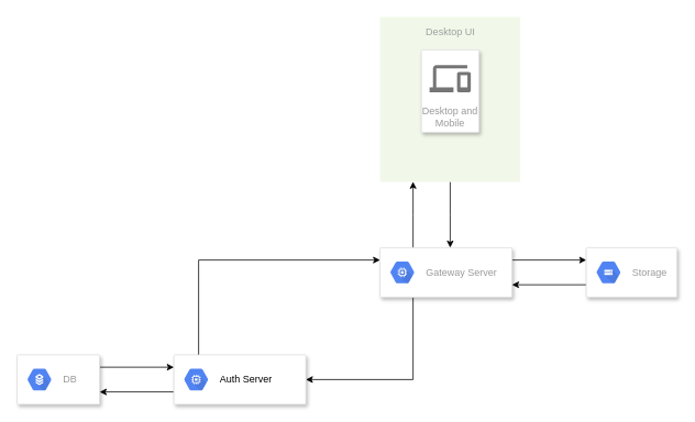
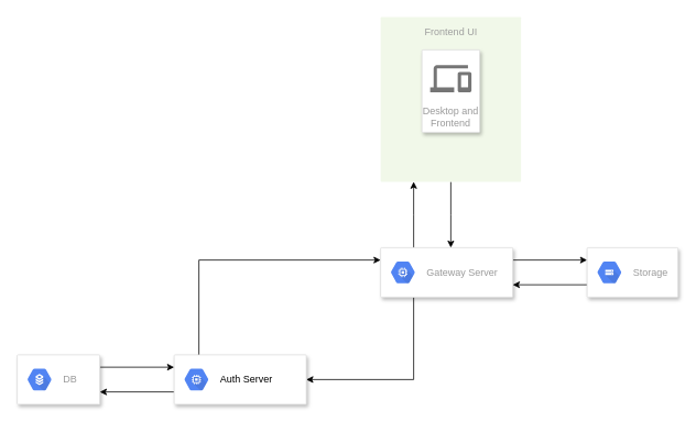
  <mxCell id="0" />
  <mxCell id="1" parent="0" />
  <mxCell id="2" style="edgeStyle=orthogonalEdgeStyle;rounded=0;orthogonalLoop=1;jettySize=auto;html=1;exitX=0.5;exitY=1;exitDx=0;exitDy=0;" edge="1" parent="1" source="3"><mxGeometry relative="1" as="geometry"><mxPoint x="545" y="300" as="targetPoint" /><Array as="points"><mxPoint x="545" y="260" /><mxPoint x="545" y="260" /></Array></mxGeometry></mxCell>
- <mxCell id="3" value="&lt;div align=&quot;center&quot;&gt;Desktop UI&lt;br&gt;&lt;/div&gt;" style="rounded=1;absoluteArcSize=1;arcSize=2;html=1;strokeColor=none;gradientColor=none;shadow=0;dashed=0;fontSize=12;fontColor=#9E9E9E;align=center;verticalAlign=top;spacing=10;spacingTop=-4;fillColor=#F1F8E9;" parent="1" vertex="1"><mxGeometry x="460" y="20" width="170" height="200" as="geometry" /></mxCell>
- <mxCell id="4" value="Desktop and Mobile" style="strokeColor=#dddddd;shadow=1;strokeWidth=1;rounded=1;absoluteArcSize=1;arcSize=2;labelPosition=center;verticalLabelPosition=middle;align=center;verticalAlign=bottom;spacingLeft=0;fontColor=#999999;fontSize=12;whiteSpace=wrap;spacingBottom=2;" vertex="1" parent="1"><mxGeometry x="510" y="60" width="70" height="100" as="geometry" /></mxCell>
+ <mxCell id="3" value="&lt;div align=&quot;center&quot;&gt;Frontend UI&lt;br&gt;&lt;/div&gt;" style="rounded=1;absoluteArcSize=1;arcSize=2;html=1;strokeColor=none;gradientColor=none;shadow=0;dashed=0;fontSize=12;fontColor=#9E9E9E;align=center;verticalAlign=top;spacing=10;spacingTop=-4;fillColor=#F1F8E9;" parent="1" vertex="1"><mxGeometry x="460" y="20" width="170" height="200" as="geometry" /></mxCell>
+ <mxCell id="4" value="Desktop and Frontend" style="strokeColor=#dddddd;shadow=1;strokeWidth=1;rounded=1;absoluteArcSize=1;arcSize=2;labelPosition=center;verticalLabelPosition=middle;align=center;verticalAlign=bottom;spacingLeft=0;fontColor=#999999;fontSize=12;whiteSpace=wrap;spacingBottom=2;" vertex="1" parent="1"><mxGeometry x="510" y="60" width="70" height="100" as="geometry" /></mxCell>
  <mxCell id="5" value="" style="dashed=0;connectable=0;html=1;fillColor=#757575;strokeColor=none;shape=mxgraph.gcp2.desktop_and_mobile;part=1;" vertex="1" parent="4"><mxGeometry x="0.5" width="50" height="33" relative="1" as="geometry"><mxPoint x="-25" y="18.5" as="offset" /></mxGeometry></mxCell>
  <mxCell id="6" style="edgeStyle=orthogonalEdgeStyle;rounded=0;orthogonalLoop=1;jettySize=auto;html=1;exitX=0.25;exitY=0;exitDx=0;exitDy=0;" edge="1" parent="1" source="9"><mxGeometry relative="1" as="geometry"><mxPoint x="500" y="220" as="targetPoint" /></mxGeometry></mxCell>
  <mxCell id="7" style="edgeStyle=orthogonalEdgeStyle;rounded=0;orthogonalLoop=1;jettySize=auto;html=1;exitX=0.25;exitY=1;exitDx=0;exitDy=0;entryX=1;entryY=0.5;entryDx=0;entryDy=0;" edge="1" parent="1" source="9" target="13"><mxGeometry relative="1" as="geometry" /></mxCell>
  <mxCell id="8" style="edgeStyle=orthogonalEdgeStyle;rounded=0;orthogonalLoop=1;jettySize=auto;html=1;exitX=1;exitY=0.25;exitDx=0;exitDy=0;entryX=0;entryY=0.25;entryDx=0;entryDy=0;" edge="1" parent="1" source="9" target="20"><mxGeometry relative="1" as="geometry" /></mxCell>
  <mxCell id="9" value="" style="strokeColor=#dddddd;shadow=1;strokeWidth=1;rounded=1;absoluteArcSize=1;arcSize=2;" vertex="1" parent="1"><mxGeometry x="460" y="300" width="160" height="60" as="geometry" /></mxCell>
  <mxCell id="10" value="Gateway Server" style="dashed=0;connectable=0;html=1;fillColor=#5184F3;strokeColor=none;shape=mxgraph.gcp2.hexIcon;prIcon=compute_engine;part=1;labelPosition=right;verticalLabelPosition=middle;align=left;verticalAlign=middle;spacingLeft=5;fontColor=#999999;fontSize=12;" vertex="1" parent="9"><mxGeometry y="0.5" width="44" height="39" relative="1" as="geometry"><mxPoint x="5" y="-19.5" as="offset" /></mxGeometry></mxCell>
  <mxCell id="11" style="edgeStyle=orthogonalEdgeStyle;rounded=0;orthogonalLoop=1;jettySize=auto;html=1;exitX=0.181;exitY=0;exitDx=0;exitDy=0;entryX=0;entryY=0.25;entryDx=0;entryDy=0;exitPerimeter=0;" edge="1" parent="1" source="13" target="9"><mxGeometry relative="1" as="geometry"><Array as="points"><mxPoint x="240" y="430" /><mxPoint x="240" y="315" /></Array></mxGeometry></mxCell>
  <mxCell id="12" style="edgeStyle=orthogonalEdgeStyle;rounded=0;orthogonalLoop=1;jettySize=auto;html=1;exitX=0;exitY=0.75;exitDx=0;exitDy=0;entryX=1;entryY=0.75;entryDx=0;entryDy=0;" edge="1" parent="1" source="13" target="16"><mxGeometry relative="1" as="geometry" /></mxCell>
  <mxCell id="13" value="" style="strokeColor=#dddddd;shadow=1;strokeWidth=1;rounded=1;absoluteArcSize=1;arcSize=2;" vertex="1" parent="1"><mxGeometry x="210" y="430" width="160" height="60" as="geometry" /></mxCell>
  <mxCell id="14" value="&lt;font color=&quot;#000000&quot;&gt;Auth Server&lt;/font&gt;&lt;br&gt;" style="dashed=0;connectable=0;html=1;fillColor=#5184F3;strokeColor=none;shape=mxgraph.gcp2.hexIcon;prIcon=compute_engine;part=1;labelPosition=right;verticalLabelPosition=middle;align=left;verticalAlign=middle;spacingLeft=5;fontColor=#999999;fontSize=12;" vertex="1" parent="13"><mxGeometry y="0.5" width="44" height="39" relative="1" as="geometry"><mxPoint x="5" y="-19.5" as="offset" /></mxGeometry></mxCell>
  <mxCell id="15" style="edgeStyle=orthogonalEdgeStyle;rounded=0;orthogonalLoop=1;jettySize=auto;html=1;exitX=1;exitY=0.25;exitDx=0;exitDy=0;entryX=0;entryY=0.25;entryDx=0;entryDy=0;" edge="1" parent="1" source="16" target="13"><mxGeometry relative="1" as="geometry" /></mxCell>
  <mxCell id="16" value="" style="strokeColor=#dddddd;shadow=1;strokeWidth=1;rounded=1;absoluteArcSize=1;arcSize=2;" vertex="1" parent="1"><mxGeometry x="20" y="430" width="100" height="60" as="geometry" /></mxCell>
  <mxCell id="17" value="DB" style="dashed=0;connectable=0;html=1;fillColor=#5184F3;strokeColor=none;shape=mxgraph.gcp2.hexIcon;prIcon=cloud_sql;part=1;labelPosition=right;verticalLabelPosition=middle;align=left;verticalAlign=middle;spacingLeft=5;fontColor=#999999;fontSize=12;" vertex="1" parent="16"><mxGeometry y="0.5" width="44" height="39" relative="1" as="geometry"><mxPoint x="5" y="-19.5" as="offset" /></mxGeometry></mxCell>
  <mxCell id="18" style="edgeStyle=orthogonalEdgeStyle;rounded=0;orthogonalLoop=1;jettySize=auto;html=1;exitX=0.5;exitY=1;exitDx=0;exitDy=0;" edge="1" parent="1" source="3" target="3"><mxGeometry relative="1" as="geometry" /></mxCell>
  <mxCell id="19" style="edgeStyle=orthogonalEdgeStyle;rounded=0;orthogonalLoop=1;jettySize=auto;html=1;exitX=0;exitY=0.75;exitDx=0;exitDy=0;entryX=1;entryY=0.75;entryDx=0;entryDy=0;" edge="1" parent="1" source="20" target="9"><mxGeometry relative="1" as="geometry" /></mxCell>
  <mxCell id="20" value="" style="strokeColor=#dddddd;shadow=1;strokeWidth=1;rounded=1;absoluteArcSize=1;arcSize=2;" vertex="1" parent="1"><mxGeometry x="710" y="300" width="110" height="60" as="geometry" /></mxCell>
  <mxCell id="21" value="Storage" style="dashed=0;connectable=0;html=1;fillColor=#5184F3;strokeColor=none;shape=mxgraph.gcp2.hexIcon;prIcon=cloud_storage;part=1;labelPosition=right;verticalLabelPosition=middle;align=left;verticalAlign=middle;spacingLeft=5;fontColor=#999999;fontSize=12;" vertex="1" parent="20"><mxGeometry y="0.5" width="44" height="39" relative="1" as="geometry"><mxPoint x="5" y="-19.5" as="offset" /></mxGeometry></mxCell>
